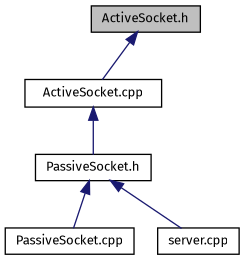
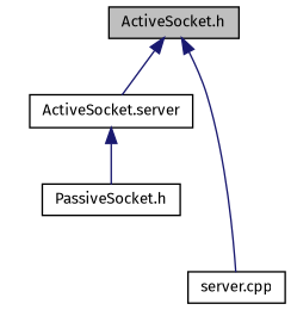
  digraph {
    fontname="Fira Sans"
    node [color=black fillcolor=white fontname="Fira Sans" fontsize=10 shape=record style=filled]
    edge [color=midnightblue dir=back fontname="Fira Sans" fontsize=10 labelfontname=Helvetica labelfontsize=10 style=solid]
    n1 [fillcolor=grey75 fontcolor=black height=0.2 label="ActiveSocket.h" width=0.4]
-   n2 [height=0.2 label="ActiveSocket.cpp" width=0.4]
+   n2 [height=0.2 label="ActiveSocket.server" width=0.4]
    n3 [height=0.2 label="PassiveSocket.h" width=0.4]
-   n4 [height=0.2 label="PassiveSocket.cpp" width=0.4]
    n5 [height=0.2 label="server.cpp" width=0.4]
    n1 -> n2
    n2 -> n3
-   n3 -> n4
-   n3 -> n5
+   n1 -> n5
  }
